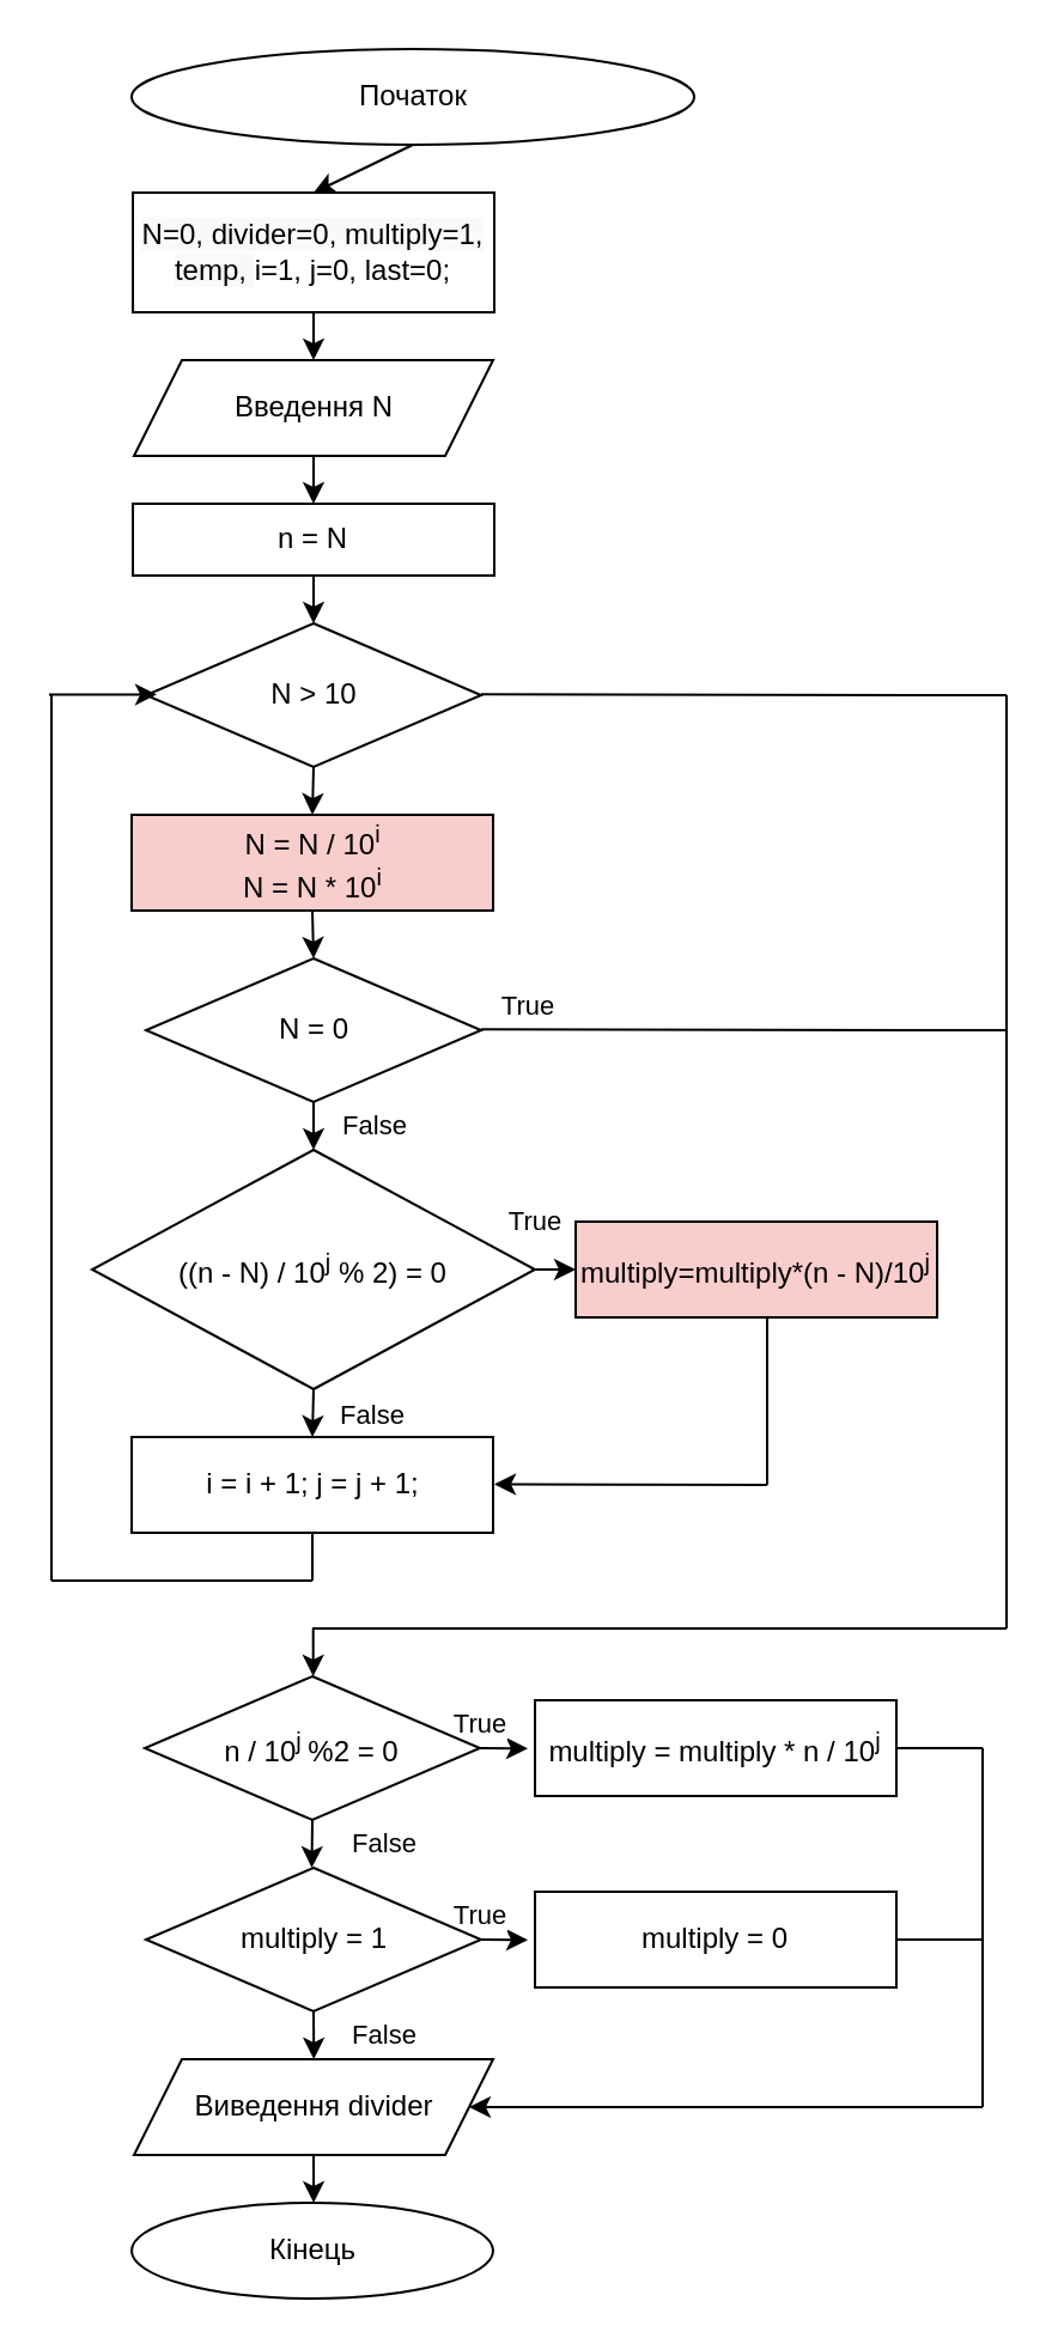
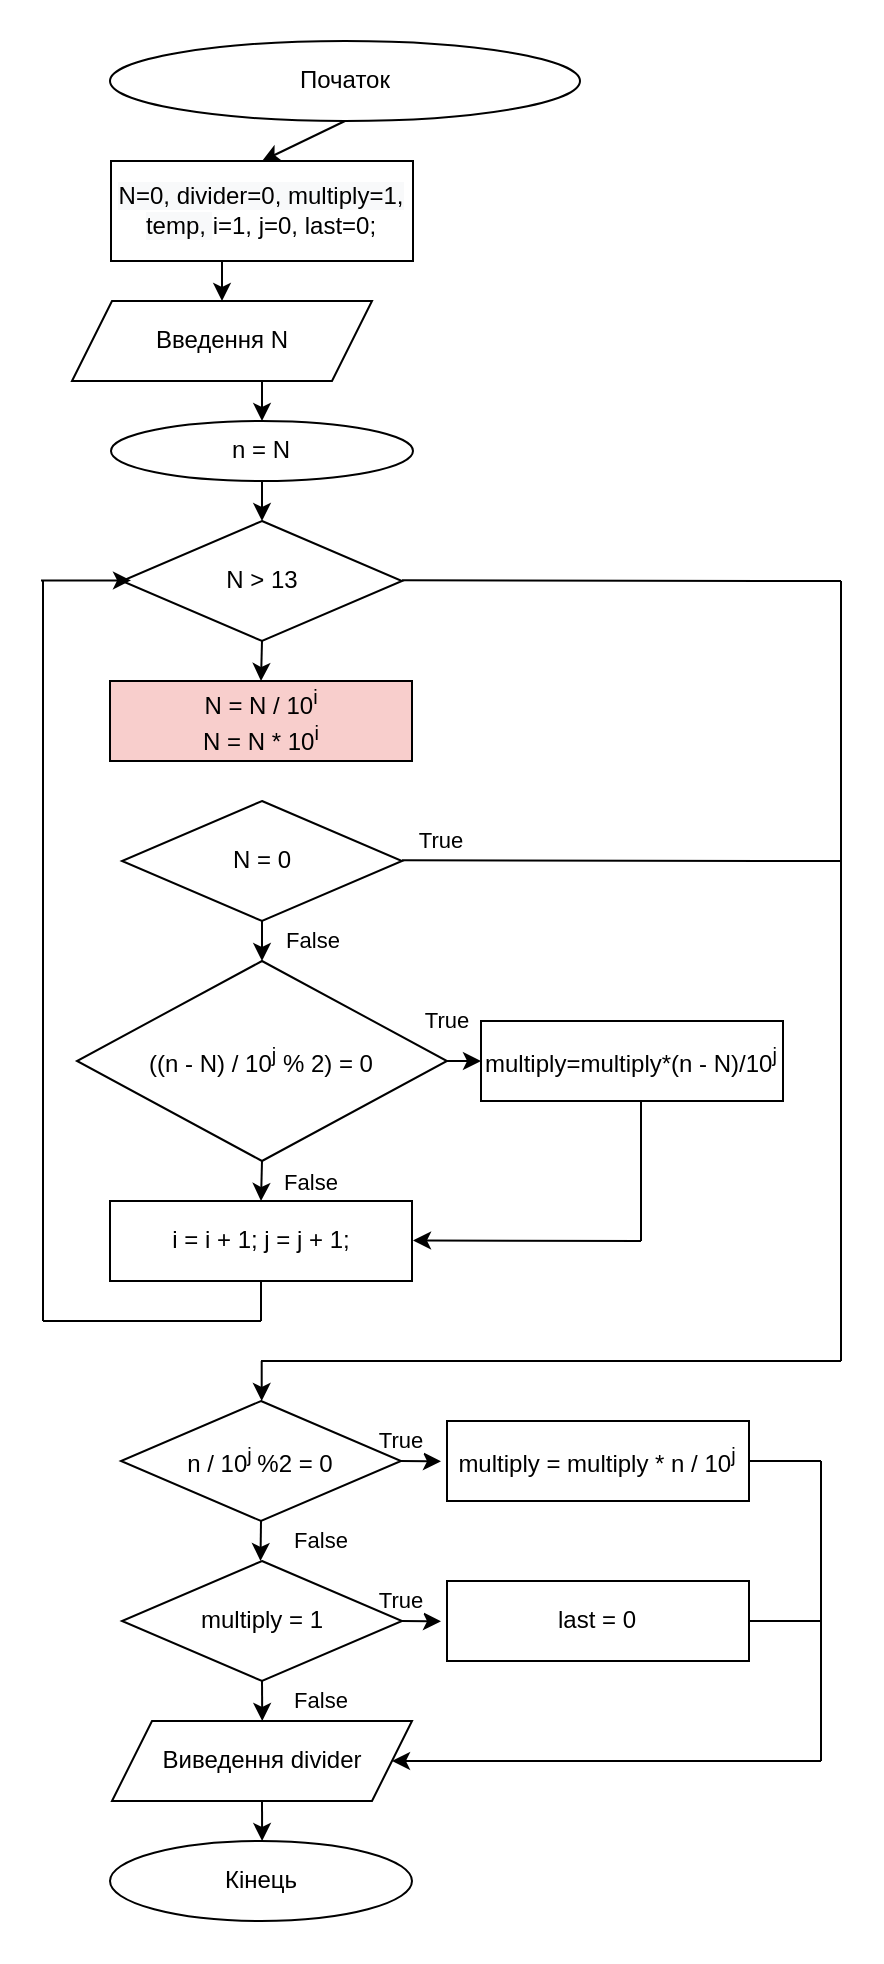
  <mxCell id="0" />
  <mxCell id="1" parent="0" />
  <mxCell id="2" style="edgeStyle=none;rounded=0;comic=0;orthogonalLoop=1;jettySize=auto;html=1;exitX=0.5;exitY=1;exitDx=0;exitDy=0;entryX=0.5;entryY=0;entryDx=0;entryDy=0;" edge="1" parent="1" source="3" target="5"><mxGeometry relative="1" as="geometry" /></mxCell>
  <mxCell id="3" value="Початок" style="ellipse;whiteSpace=wrap;html=1;" vertex="1" parent="1"><mxGeometry x="54.5" y="20" width="235" height="40" as="geometry" /></mxCell>
  <mxCell id="4" style="edgeStyle=orthogonalEdgeStyle;rounded=0;orthogonalLoop=1;jettySize=auto;html=1;exitX=0.5;exitY=1;exitDx=0;exitDy=0;entryX=0.5;entryY=0;entryDx=0;entryDy=0;" edge="1" parent="1" source="5" target="7"><mxGeometry relative="1" as="geometry"><mxPoint x="136" y="170" as="targetPoint" /></mxGeometry></mxCell>
  <mxCell id="5" value="&lt;span style=&quot;color: rgb(0, 0, 0); font-family: Helvetica; font-size: 12px; font-style: normal; font-variant-ligatures: normal; font-variant-caps: normal; font-weight: 400; letter-spacing: normal; orphans: 2; text-align: center; text-indent: 0px; text-transform: none; widows: 2; word-spacing: 0px; -webkit-text-stroke-width: 0px; background-color: rgb(248, 249, 250); text-decoration-thickness: initial; text-decoration-style: initial; text-decoration-color: initial; float: none; display: inline !important;&quot;&gt;N=0, divider=0, multiply=1, temp,&amp;nbsp;&lt;/span&gt;&lt;span style=&quot;color: rgb(0, 0, 0); font-family: Helvetica; font-size: 12px; font-style: normal; font-variant-ligatures: normal; font-variant-caps: normal; font-weight: 400; letter-spacing: normal; orphans: 2; text-align: center; text-indent: 0px; text-transform: none; widows: 2; word-spacing: 0px; -webkit-text-stroke-width: 0px; background-color: initial; text-decoration-thickness: initial; text-decoration-style: initial; text-decoration-color: initial;&quot;&gt;i=1, j=0,&lt;/span&gt;&lt;span style=&quot;color: rgb(0, 0, 0); font-family: Helvetica; font-size: 12px; font-style: normal; font-variant-ligatures: normal; font-variant-caps: normal; font-weight: 400; letter-spacing: normal; orphans: 2; text-align: center; text-indent: 0px; text-transform: none; widows: 2; word-spacing: 0px; -webkit-text-stroke-width: 0px; background-color: initial; text-decoration-thickness: initial; text-decoration-style: initial; text-decoration-color: initial;&quot;&gt;&amp;nbsp;last=0;&lt;/span&gt;" style="rounded=0;whiteSpace=wrap;html=1;" vertex="1" parent="1"><mxGeometry x="55" y="80" width="151" height="50" as="geometry" /></mxCell>
  <mxCell id="6" style="edgeStyle=orthogonalEdgeStyle;rounded=0;orthogonalLoop=1;jettySize=auto;html=1;exitX=0.5;exitY=1;exitDx=0;exitDy=0;entryX=0.5;entryY=0;entryDx=0;entryDy=0;" edge="1" parent="1" source="7" target="10"><mxGeometry relative="1" as="geometry" /></mxCell>
- <mxCell id="7" value="Введення N" style="shape=parallelogram;perimeter=parallelogramPerimeter;whiteSpace=wrap;html=1;fixedSize=1;" vertex="1" parent="1"><mxGeometry x="55.5" y="150" width="150" height="40" as="geometry" /></mxCell>
+ <mxCell id="7" value="Введення N" style="shape=parallelogram;perimeter=parallelogramPerimeter;whiteSpace=wrap;html=1;fixedSize=1;" vertex="1" parent="1"><mxGeometry x="35.5" y="150" width="150" height="40" as="geometry" /></mxCell>
  <mxCell id="8" value="Кінець" style="ellipse;whiteSpace=wrap;html=1;" vertex="1" parent="1"><mxGeometry x="54.5" y="920" width="151" height="40" as="geometry" /></mxCell>
  <mxCell id="9" style="edgeStyle=orthogonalEdgeStyle;rounded=0;orthogonalLoop=1;jettySize=auto;html=1;exitX=0.5;exitY=1;exitDx=0;exitDy=0;entryX=0.5;entryY=0;entryDx=0;entryDy=0;" edge="1" parent="1" source="10" target="12"><mxGeometry relative="1" as="geometry" /></mxCell>
- <mxCell id="10" value="n = N" style="rounded=0;whiteSpace=wrap;html=1;" vertex="1" parent="1"><mxGeometry x="55" y="210" width="151" height="30" as="geometry" /></mxCell>
+ <mxCell id="10" value="n = N" style="ellipse;whiteSpace=wrap;html=1;" vertex="1" parent="1"><mxGeometry x="55" y="210" width="151" height="30" as="geometry" /></mxCell>
  <mxCell id="11" style="edgeStyle=none;rounded=0;comic=0;orthogonalLoop=1;jettySize=auto;html=1;exitX=0.5;exitY=1;exitDx=0;exitDy=0;entryX=0.5;entryY=0;entryDx=0;entryDy=0;" edge="1" parent="1" source="12" target="14"><mxGeometry relative="1" as="geometry" /></mxCell>
- <mxCell id="12" value="N &amp;gt; 10" style="rhombus;whiteSpace=wrap;html=1;" vertex="1" parent="1"><mxGeometry x="60.5" y="260" width="140" height="60" as="geometry" /></mxCell>
- <mxCell id="13" style="edgeStyle=none;rounded=0;comic=0;orthogonalLoop=1;jettySize=auto;html=1;exitX=0.5;exitY=1;exitDx=0;exitDy=0;entryX=0.5;entryY=0;entryDx=0;entryDy=0;" edge="1" parent="1" source="14" target="16"><mxGeometry relative="1" as="geometry" /></mxCell>
+ <mxCell id="12" value="N &amp;gt; 13" style="rhombus;whiteSpace=wrap;html=1;" vertex="1" parent="1"><mxGeometry x="60.5" y="260" width="140" height="60" as="geometry" /></mxCell>
  <mxCell id="14" value="N = N / 10&lt;sup&gt;i&lt;/sup&gt;&lt;br&gt;N = N * 10&lt;sup&gt;i&lt;/sup&gt;" style="rounded=0;whiteSpace=wrap;html=1;fillColor=#f8cecc;" vertex="1" parent="1"><mxGeometry x="54.5" y="340" width="151" height="40" as="geometry" /></mxCell>
  <mxCell id="15" value="False" style="edgeStyle=none;rounded=0;comic=0;orthogonalLoop=1;jettySize=auto;html=1;exitX=0.5;exitY=1;exitDx=0;exitDy=0;entryX=0.5;entryY=0;entryDx=0;entryDy=0;" edge="1" parent="1" source="16"><mxGeometry y="25" relative="1" as="geometry"><mxPoint x="130.5" y="480" as="targetPoint" /><mxPoint as="offset" /></mxGeometry></mxCell>
  <mxCell id="16" value="N = 0" style="rhombus;whiteSpace=wrap;html=1;" vertex="1" parent="1"><mxGeometry x="60.5" y="400" width="140" height="60" as="geometry" /></mxCell>
  <mxCell id="17" value="False" style="edgeStyle=none;rounded=0;comic=0;orthogonalLoop=1;jettySize=auto;html=1;exitX=0.5;exitY=1;exitDx=0;exitDy=0;entryX=0.5;entryY=0;entryDx=0;entryDy=0;" edge="1" parent="1" source="19" target="21"><mxGeometry y="25" relative="1" as="geometry"><mxPoint x="136" y="630" as="targetPoint" /><mxPoint as="offset" /></mxGeometry></mxCell>
  <mxCell id="18" value="True" style="edgeStyle=none;rounded=0;comic=0;orthogonalLoop=1;jettySize=auto;html=1;exitX=1;exitY=0.5;exitDx=0;exitDy=0;" edge="1" parent="1" source="19"><mxGeometry x="-1" y="20" relative="1" as="geometry"><mxPoint x="240" y="530" as="targetPoint" /><mxPoint as="offset" /></mxGeometry></mxCell>
  <mxCell id="19" value="((n - N) / 10&lt;sup&gt;j&lt;/sup&gt; % 2) = 0" style="rhombus;whiteSpace=wrap;html=1;" vertex="1" parent="1"><mxGeometry x="38" y="480" width="185" height="100" as="geometry" /></mxCell>
- <mxCell id="20" value="multiply=multiply*(n - N)/10&lt;sup&gt;j&lt;/sup&gt;" style="rounded=0;whiteSpace=wrap;html=1;fillColor=#f8cecc;" vertex="1" parent="1"><mxGeometry x="240" y="510" width="151" height="40" as="geometry" /></mxCell>
+ <mxCell id="20" value="multiply=multiply*(n - N)/10&lt;sup&gt;j&lt;/sup&gt;" style="rounded=0;whiteSpace=wrap;html=1;" vertex="1" parent="1"><mxGeometry x="240" y="510" width="151" height="40" as="geometry" /></mxCell>
  <mxCell id="21" value="i = i + 1; j = j + 1;" style="rounded=0;whiteSpace=wrap;html=1;" vertex="1" parent="1"><mxGeometry x="54.5" y="600" width="151" height="40" as="geometry" /></mxCell>
  <mxCell id="22" value="" style="endArrow=classic;html=1;rounded=0;comic=0;" edge="1" parent="1"><mxGeometry width="50" height="50" relative="1" as="geometry"><mxPoint x="320" y="620" as="sourcePoint" /><mxPoint x="206" y="619.74" as="targetPoint" /></mxGeometry></mxCell>
  <mxCell id="23" value="" style="endArrow=none;html=1;rounded=0;comic=0;entryX=0.5;entryY=1;entryDx=0;entryDy=0;" edge="1" parent="1" target="21"><mxGeometry width="50" height="50" relative="1" as="geometry"><mxPoint x="130" y="660" as="sourcePoint" /><mxPoint x="130.39" y="670" as="targetPoint" /></mxGeometry></mxCell>
  <mxCell id="24" value="" style="endArrow=none;html=1;rounded=0;comic=0;" edge="1" parent="1"><mxGeometry width="50" height="50" relative="1" as="geometry"><mxPoint x="21" y="660" as="sourcePoint" /><mxPoint x="130" y="660" as="targetPoint" /></mxGeometry></mxCell>
  <mxCell id="25" value="" style="endArrow=none;html=1;rounded=0;comic=0;" edge="1" parent="1"><mxGeometry width="50" height="50" relative="1" as="geometry"><mxPoint x="21" y="660" as="sourcePoint" /><mxPoint x="21" y="290" as="targetPoint" /></mxGeometry></mxCell>
  <mxCell id="26" value="" style="endArrow=classic;html=1;rounded=0;comic=0;" edge="1" parent="1"><mxGeometry width="50" height="50" relative="1" as="geometry"><mxPoint x="20" y="289.71" as="sourcePoint" /><mxPoint x="65" y="289.71" as="targetPoint" /></mxGeometry></mxCell>
  <mxCell id="27" value="" style="endArrow=none;html=1;rounded=0;comic=0;" edge="1" parent="1"><mxGeometry width="50" height="50" relative="1" as="geometry"><mxPoint x="200.5" y="289.67" as="sourcePoint" /><mxPoint x="420" y="290" as="targetPoint" /></mxGeometry></mxCell>
  <mxCell id="28" value="" style="endArrow=none;html=1;rounded=0;comic=0;" edge="1" parent="1"><mxGeometry width="50" height="50" relative="1" as="geometry"><mxPoint x="420" y="680" as="sourcePoint" /><mxPoint x="420" y="290" as="targetPoint" /></mxGeometry></mxCell>
  <mxCell id="29" value="" style="endArrow=none;html=1;rounded=0;comic=0;" edge="1" parent="1"><mxGeometry width="50" height="50" relative="1" as="geometry"><mxPoint x="130" y="680" as="sourcePoint" /><mxPoint x="420" y="680" as="targetPoint" /></mxGeometry></mxCell>
  <mxCell id="30" value="" style="endArrow=classic;html=1;rounded=0;comic=0;" edge="1" parent="1"><mxGeometry width="50" height="50" relative="1" as="geometry"><mxPoint x="130.35" y="680" as="sourcePoint" /><mxPoint x="130.35" y="700" as="targetPoint" /></mxGeometry></mxCell>
  <mxCell id="31" value="True" style="endArrow=none;html=1;rounded=0;comic=0;" edge="1" parent="1"><mxGeometry x="-0.823" y="10" width="50" height="50" relative="1" as="geometry"><mxPoint x="200.5" y="429.67" as="sourcePoint" /><mxPoint x="420" y="430" as="targetPoint" /><mxPoint as="offset" /></mxGeometry></mxCell>
  <mxCell id="32" value="False" style="edgeStyle=none;rounded=0;comic=0;orthogonalLoop=1;jettySize=auto;html=1;exitX=0.5;exitY=1;exitDx=0;exitDy=0;" edge="1" parent="1" source="34"><mxGeometry x="-0.038" y="30" relative="1" as="geometry"><mxPoint x="129.75" y="780" as="targetPoint" /><mxPoint as="offset" /></mxGeometry></mxCell>
  <mxCell id="33" value="True" style="edgeStyle=none;rounded=0;comic=0;orthogonalLoop=1;jettySize=auto;html=1;exitX=1;exitY=0.5;exitDx=0;exitDy=0;" edge="1" parent="1" source="34"><mxGeometry x="-1" y="10" relative="1" as="geometry"><mxPoint x="220" y="730.185" as="targetPoint" /><mxPoint as="offset" /></mxGeometry></mxCell>
  <mxCell id="34" value="n / 10&lt;sup&gt;j&amp;nbsp;&lt;/sup&gt;%2 = 0" style="rhombus;whiteSpace=wrap;html=1;" vertex="1" parent="1"><mxGeometry x="60" y="700" width="140" height="60" as="geometry" /></mxCell>
  <mxCell id="35" value="" style="endArrow=none;html=1;rounded=0;comic=0;" edge="1" parent="1"><mxGeometry width="50" height="50" relative="1" as="geometry"><mxPoint x="320" y="620" as="sourcePoint" /><mxPoint x="320" y="550" as="targetPoint" /></mxGeometry></mxCell>
  <mxCell id="36" value="multiply = multiply * n / 10&lt;sup&gt;j&lt;/sup&gt;" style="rounded=0;whiteSpace=wrap;html=1;" vertex="1" parent="1"><mxGeometry x="223" y="710" width="151" height="40" as="geometry" /></mxCell>
  <mxCell id="37" value="False" style="edgeStyle=none;rounded=0;comic=0;orthogonalLoop=1;jettySize=auto;html=1;exitX=0.5;exitY=1;exitDx=0;exitDy=0;" edge="1" parent="1" source="39"><mxGeometry x="0.019" y="29" relative="1" as="geometry"><mxPoint x="130.63" y="860" as="targetPoint" /><mxPoint as="offset" /></mxGeometry></mxCell>
  <mxCell id="38" value="True" style="edgeStyle=none;rounded=0;comic=0;orthogonalLoop=1;jettySize=auto;html=1;exitX=1;exitY=0.5;exitDx=0;exitDy=0;" edge="1" parent="1" source="39"><mxGeometry x="-1" y="10" relative="1" as="geometry"><mxPoint x="220" y="810.185" as="targetPoint" /><mxPoint x="-1" as="offset" /></mxGeometry></mxCell>
  <mxCell id="39" value="multiply = 1" style="rhombus;whiteSpace=wrap;html=1;" vertex="1" parent="1"><mxGeometry x="60.5" y="780" width="140" height="60" as="geometry" /></mxCell>
- <mxCell id="40" value="multiply = 0" style="rounded=0;whiteSpace=wrap;html=1;" vertex="1" parent="1"><mxGeometry x="223" y="790" width="151" height="40" as="geometry" /></mxCell>
+ <mxCell id="40" value="last = 0" style="rounded=0;whiteSpace=wrap;html=1;" vertex="1" parent="1"><mxGeometry x="223" y="790" width="151" height="40" as="geometry" /></mxCell>
  <mxCell id="41" style="edgeStyle=none;rounded=0;comic=0;orthogonalLoop=1;jettySize=auto;html=1;exitX=0.5;exitY=1;exitDx=0;exitDy=0;" edge="1" parent="1" source="42"><mxGeometry relative="1" as="geometry"><mxPoint x="130.553" y="920" as="targetPoint" /></mxGeometry></mxCell>
  <mxCell id="42" value="Виведення divider" style="shape=parallelogram;perimeter=parallelogramPerimeter;whiteSpace=wrap;html=1;fixedSize=1;" vertex="1" parent="1"><mxGeometry x="55.5" y="860" width="150" height="40" as="geometry" /></mxCell>
  <mxCell id="43" value="" style="endArrow=none;html=1;rounded=0;comic=0;" edge="1" parent="1"><mxGeometry width="50" height="50" relative="1" as="geometry"><mxPoint x="374" y="730" as="sourcePoint" /><mxPoint x="410" y="730" as="targetPoint" /></mxGeometry></mxCell>
  <mxCell id="44" value="" style="endArrow=none;html=1;rounded=0;comic=0;" edge="1" parent="1"><mxGeometry width="50" height="50" relative="1" as="geometry"><mxPoint x="410" y="810" as="sourcePoint" /><mxPoint x="410" y="730" as="targetPoint" /></mxGeometry></mxCell>
  <mxCell id="45" value="" style="endArrow=none;html=1;rounded=0;comic=0;exitX=1;exitY=0.5;exitDx=0;exitDy=0;" edge="1" parent="1" source="40"><mxGeometry width="50" height="50" relative="1" as="geometry"><mxPoint x="360" y="860" as="sourcePoint" /><mxPoint x="410" y="810" as="targetPoint" /></mxGeometry></mxCell>
  <mxCell id="46" value="" style="endArrow=none;html=1;rounded=0;comic=0;" edge="1" parent="1"><mxGeometry width="50" height="50" relative="1" as="geometry"><mxPoint x="410" y="880" as="sourcePoint" /><mxPoint x="410" y="810" as="targetPoint" /></mxGeometry></mxCell>
  <mxCell id="47" value="" style="endArrow=classic;html=1;rounded=0;comic=0;entryX=1;entryY=0.5;entryDx=0;entryDy=0;" edge="1" parent="1" target="42"><mxGeometry width="50" height="50" relative="1" as="geometry"><mxPoint x="410" y="880" as="sourcePoint" /><mxPoint x="318.5" y="880" as="targetPoint" /></mxGeometry></mxCell>
